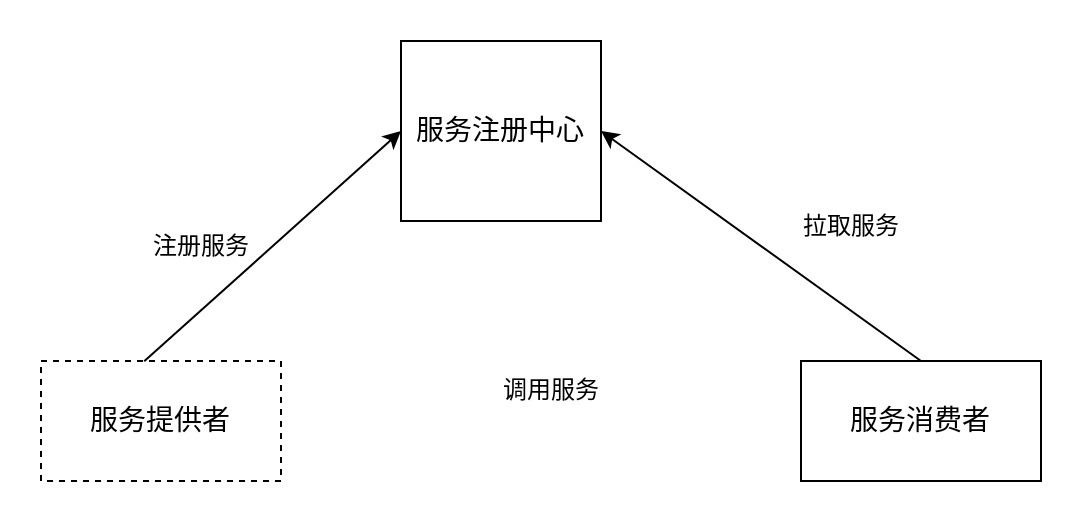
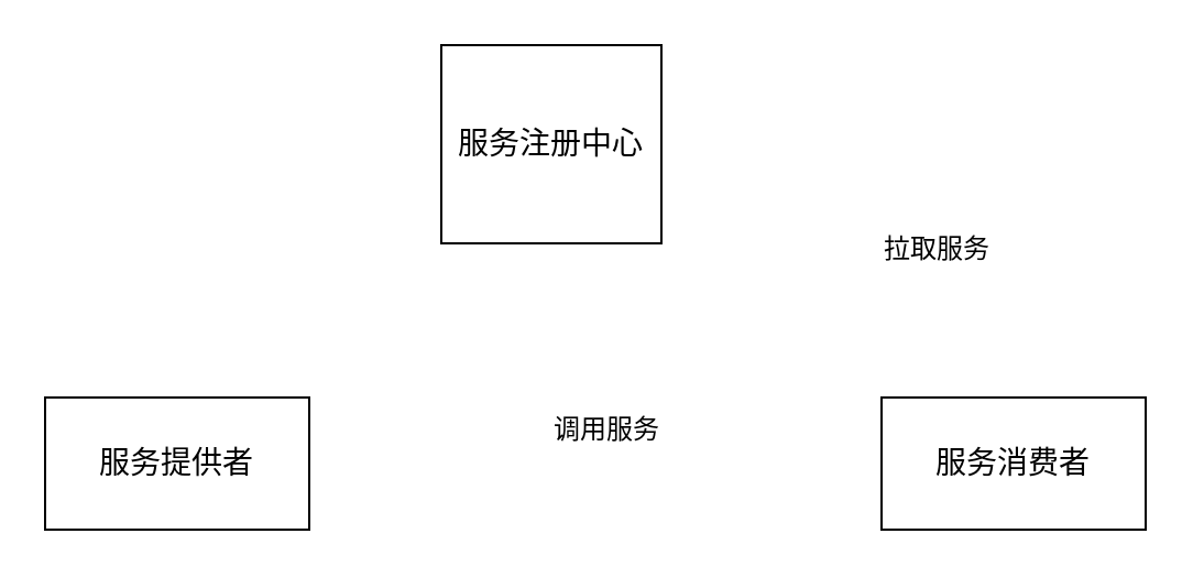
  <mxCell id="0" />
  <mxCell id="1" parent="0" />
  <mxCell id="2" value="&lt;font style=&quot;font-size: 14px;&quot;&gt;服务注册中心&lt;/font&gt;" style="rounded=0;whiteSpace=wrap;html=1;" vertex="1" parent="1"><mxGeometry x="200" y="20" width="100" height="90" as="geometry" /></mxCell>
- <mxCell id="3" value="&lt;font style=&quot;font-size: 14px;&quot;&gt;服务提供者&lt;/font&gt;" style="rounded=0;whiteSpace=wrap;html=1;dashed=1;" vertex="1" parent="1"><mxGeometry x="20" y="180" width="120" height="60" as="geometry" /></mxCell>
+ <mxCell id="3" value="&lt;font style=&quot;font-size: 14px;&quot;&gt;服务提供者&lt;/font&gt;" style="rounded=0;whiteSpace=wrap;html=1;" vertex="1" parent="1"><mxGeometry x="20" y="180" width="120" height="60" as="geometry" /></mxCell>
  <mxCell id="4" value="&lt;font style=&quot;font-size: 14px;&quot;&gt;服务消费者&lt;/font&gt;" style="rounded=0;whiteSpace=wrap;html=1;" vertex="1" parent="1"><mxGeometry x="400" y="180" width="120" height="60" as="geometry" /></mxCell>
- <mxCell id="5" value="" style="endArrow=classic;html=1;rounded=0;entryX=0;entryY=0.5;entryDx=0;entryDy=0;exitX=0.43;exitY=0.003;exitDx=0;exitDy=0;exitPerimeter=0;" edge="1" parent="1" source="3" target="2"><mxGeometry width="50" height="50" relative="1" as="geometry"><mxPoint x="90" y="150" as="sourcePoint" /><mxPoint x="140" y="100" as="targetPoint" /></mxGeometry></mxCell>
- <mxCell id="6" value="注册服务" style="text;html=1;align=center;verticalAlign=middle;resizable=0;points=[];autosize=1;strokeColor=none;fillColor=none;" vertex="1" parent="1"><mxGeometry x="65" y="108" width="70" height="30" as="geometry" /></mxCell>
  <mxCell id="7" value="拉取服务" style="text;html=1;align=center;verticalAlign=middle;resizable=0;points=[];autosize=1;strokeColor=none;fillColor=none;" vertex="1" parent="1"><mxGeometry x="390" y="98" width="70" height="30" as="geometry" /></mxCell>
- <mxCell id="8" value="" style="endArrow=classic;html=1;rounded=0;entryX=1;entryY=0.5;entryDx=0;entryDy=0;exitX=0.5;exitY=0;exitDx=0;exitDy=0;" edge="1" parent="1" source="4" target="2"><mxGeometry width="50" height="50" relative="1" as="geometry"><mxPoint x="260" y="180" as="sourcePoint" /><mxPoint x="310" y="130" as="targetPoint" /></mxGeometry></mxCell>
  <mxCell id="9" value="调用服务" style="text;html=1;align=center;verticalAlign=middle;resizable=0;points=[];autosize=1;strokeColor=none;fillColor=none;" vertex="1" parent="1"><mxGeometry x="240" y="180" width="70" height="30" as="geometry" /></mxCell>
